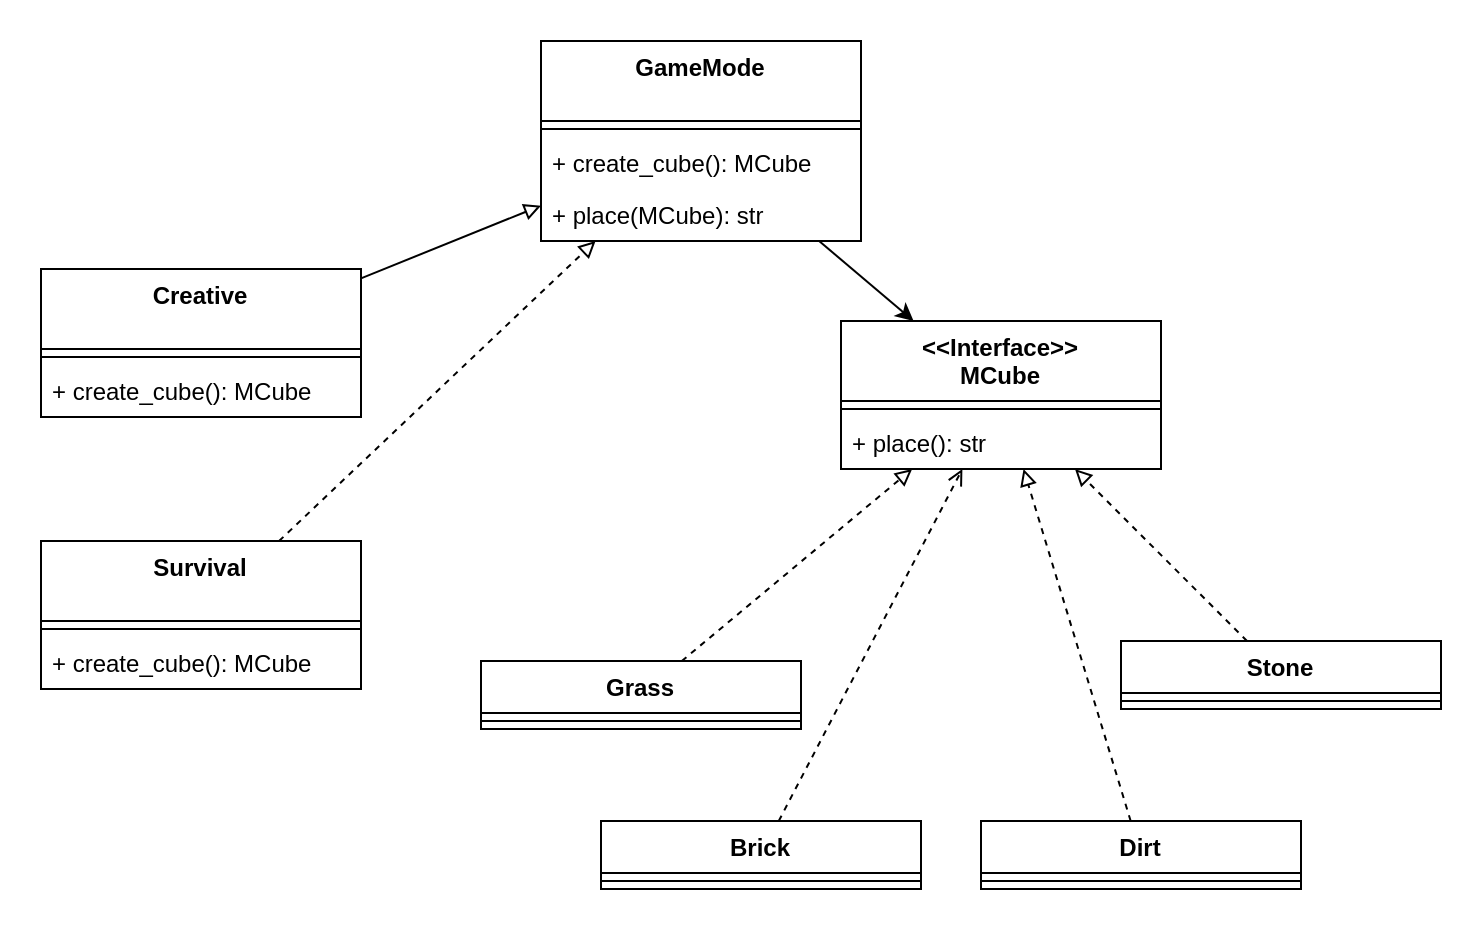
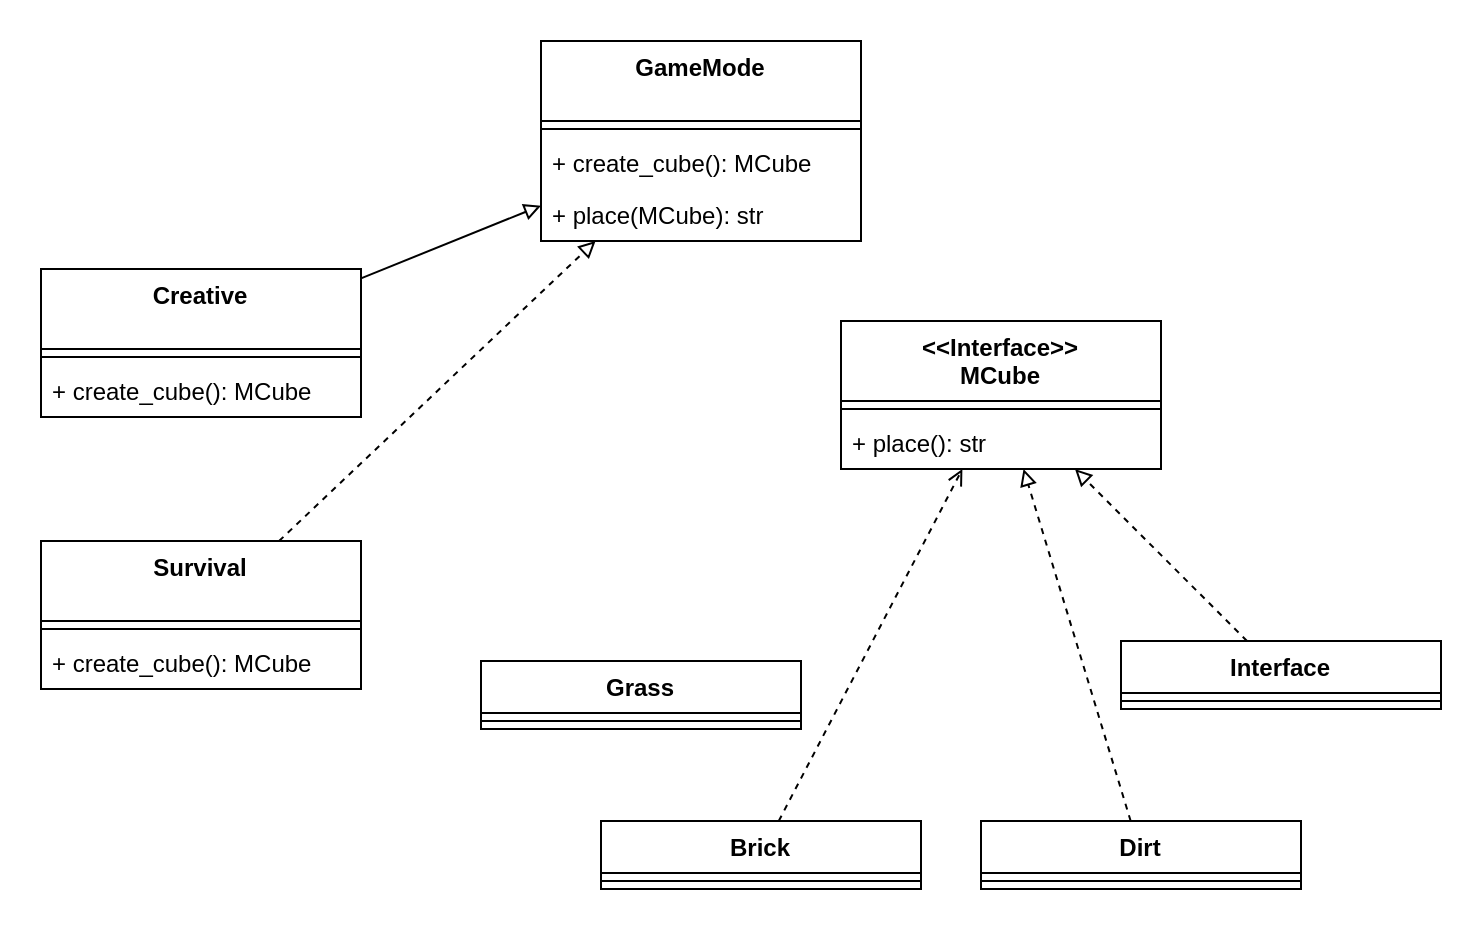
  <mxCell id="0" />
  <mxCell id="1" parent="0" />
  <mxCell id="2" value="&amp;lt;&amp;lt;Interface&amp;gt;&amp;gt;&lt;br&gt;MCube" style="swimlane;fontStyle=1;align=center;verticalAlign=top;childLayout=stackLayout;horizontal=1;startSize=40;horizontalStack=0;resizeParent=1;resizeParentMax=0;resizeLast=0;collapsible=1;marginBottom=0;whiteSpace=wrap;html=1;" vertex="1" parent="1"><mxGeometry x="420" y="160" width="160" height="74" as="geometry" /></mxCell>
  <mxCell id="3" value="" style="line;strokeWidth=1;fillColor=none;align=left;verticalAlign=middle;spacingTop=-1;spacingLeft=3;spacingRight=3;rotatable=0;labelPosition=right;points=[];portConstraint=eastwest;strokeColor=inherit;" vertex="1" parent="2"><mxGeometry y="40" width="160" height="8" as="geometry" /></mxCell>
  <mxCell id="4" value="+ place(): str" style="text;strokeColor=none;fillColor=none;align=left;verticalAlign=top;spacingLeft=4;spacingRight=4;overflow=hidden;rotatable=0;points=[[0,0.5],[1,0.5]];portConstraint=eastwest;whiteSpace=wrap;html=1;" vertex="1" parent="2"><mxGeometry y="48" width="160" height="26" as="geometry" /></mxCell>
- <mxCell id="5" style="rounded=0;orthogonalLoop=1;jettySize=auto;html=1;endArrow=block;endFill=0;dashed=1;" edge="1" parent="1" source="6" target="2"><mxGeometry relative="1" as="geometry" /></mxCell>
  <mxCell id="6" value="Grass" style="swimlane;fontStyle=1;align=center;verticalAlign=top;childLayout=stackLayout;horizontal=1;startSize=26;horizontalStack=0;resizeParent=1;resizeParentMax=0;resizeLast=0;collapsible=1;marginBottom=0;whiteSpace=wrap;html=1;" vertex="1" parent="1"><mxGeometry x="240" y="330" width="160" height="34" as="geometry" /></mxCell>
  <mxCell id="7" value="" style="line;strokeWidth=1;fillColor=none;align=left;verticalAlign=middle;spacingTop=-1;spacingLeft=3;spacingRight=3;rotatable=0;labelPosition=right;points=[];portConstraint=eastwest;strokeColor=inherit;" vertex="1" parent="6"><mxGeometry y="26" width="160" height="8" as="geometry" /></mxCell>
  <mxCell id="8" style="rounded=0;orthogonalLoop=1;jettySize=auto;html=1;endArrow=block;endFill=0;dashed=1;" edge="1" parent="1" source="9" target="2"><mxGeometry relative="1" as="geometry" /></mxCell>
- <mxCell id="9" value="Stone" style="swimlane;fontStyle=1;align=center;verticalAlign=top;childLayout=stackLayout;horizontal=1;startSize=26;horizontalStack=0;resizeParent=1;resizeParentMax=0;resizeLast=0;collapsible=1;marginBottom=0;whiteSpace=wrap;html=1;" vertex="1" parent="1"><mxGeometry x="560" y="320" width="160" height="34" as="geometry" /></mxCell>
+ <mxCell id="9" value="Interface" style="swimlane;fontStyle=1;align=center;verticalAlign=top;childLayout=stackLayout;horizontal=1;startSize=26;horizontalStack=0;resizeParent=1;resizeParentMax=0;resizeLast=0;collapsible=1;marginBottom=0;whiteSpace=wrap;html=1;" vertex="1" parent="1"><mxGeometry x="560" y="320" width="160" height="34" as="geometry" /></mxCell>
  <mxCell id="10" value="" style="line;strokeWidth=1;fillColor=none;align=left;verticalAlign=middle;spacingTop=-1;spacingLeft=3;spacingRight=3;rotatable=0;labelPosition=right;points=[];portConstraint=eastwest;strokeColor=inherit;" vertex="1" parent="9"><mxGeometry y="26" width="160" height="8" as="geometry" /></mxCell>
  <mxCell id="11" style="rounded=0;orthogonalLoop=1;jettySize=auto;html=1;endArrow=open;endFill=0;dashed=1;" edge="1" parent="1" source="12" target="2"><mxGeometry relative="1" as="geometry" /></mxCell>
  <mxCell id="12" value="Brick" style="swimlane;fontStyle=1;align=center;verticalAlign=top;childLayout=stackLayout;horizontal=1;startSize=26;horizontalStack=0;resizeParent=1;resizeParentMax=0;resizeLast=0;collapsible=1;marginBottom=0;whiteSpace=wrap;html=1;" vertex="1" parent="1"><mxGeometry x="300" y="410" width="160" height="34" as="geometry" /></mxCell>
  <mxCell id="13" value="" style="line;strokeWidth=1;fillColor=none;align=left;verticalAlign=middle;spacingTop=-1;spacingLeft=3;spacingRight=3;rotatable=0;labelPosition=right;points=[];portConstraint=eastwest;strokeColor=inherit;" vertex="1" parent="12"><mxGeometry y="26" width="160" height="8" as="geometry" /></mxCell>
  <mxCell id="14" style="rounded=0;orthogonalLoop=1;jettySize=auto;html=1;endArrow=block;endFill=0;dashed=1;" edge="1" parent="1" source="15" target="2"><mxGeometry relative="1" as="geometry" /></mxCell>
  <mxCell id="15" value="Dirt" style="swimlane;fontStyle=1;align=center;verticalAlign=top;childLayout=stackLayout;horizontal=1;startSize=26;horizontalStack=0;resizeParent=1;resizeParentMax=0;resizeLast=0;collapsible=1;marginBottom=0;whiteSpace=wrap;html=1;" vertex="1" parent="1"><mxGeometry x="490" y="410" width="160" height="34" as="geometry" /></mxCell>
  <mxCell id="16" value="" style="line;strokeWidth=1;fillColor=none;align=left;verticalAlign=middle;spacingTop=-1;spacingLeft=3;spacingRight=3;rotatable=0;labelPosition=right;points=[];portConstraint=eastwest;strokeColor=inherit;" vertex="1" parent="15"><mxGeometry y="26" width="160" height="8" as="geometry" /></mxCell>
- <mxCell id="17" style="rounded=0;orthogonalLoop=1;jettySize=auto;html=1;endArrow=classic;endFill=1;" edge="1" parent="1" source="18" target="2"><mxGeometry relative="1" as="geometry" /></mxCell>
  <mxCell id="18" value="GameMode" style="swimlane;fontStyle=1;align=center;verticalAlign=top;childLayout=stackLayout;horizontal=1;startSize=40;horizontalStack=0;resizeParent=1;resizeParentMax=0;resizeLast=0;collapsible=1;marginBottom=0;whiteSpace=wrap;html=1;" vertex="1" parent="1"><mxGeometry x="270" y="20" width="160" height="100" as="geometry" /></mxCell>
  <mxCell id="19" value="" style="line;strokeWidth=1;fillColor=none;align=left;verticalAlign=middle;spacingTop=-1;spacingLeft=3;spacingRight=3;rotatable=0;labelPosition=right;points=[];portConstraint=eastwest;strokeColor=inherit;" vertex="1" parent="18"><mxGeometry y="40" width="160" height="8" as="geometry" /></mxCell>
  <mxCell id="20" value="+ create_cube(): MCube&lt;br&gt;" style="text;strokeColor=none;fillColor=none;align=left;verticalAlign=top;spacingLeft=4;spacingRight=4;overflow=hidden;rotatable=0;points=[[0,0.5],[1,0.5]];portConstraint=eastwest;whiteSpace=wrap;html=1;" vertex="1" parent="18"><mxGeometry y="48" width="160" height="26" as="geometry" /></mxCell>
  <mxCell id="21" value="+ place(MCube): str" style="text;strokeColor=none;fillColor=none;align=left;verticalAlign=top;spacingLeft=4;spacingRight=4;overflow=hidden;rotatable=0;points=[[0,0.5],[1,0.5]];portConstraint=eastwest;whiteSpace=wrap;html=1;" vertex="1" parent="18"><mxGeometry y="74" width="160" height="26" as="geometry" /></mxCell>
  <mxCell id="22" style="rounded=0;orthogonalLoop=1;jettySize=auto;html=1;endArrow=block;endFill=0;" edge="1" parent="1" source="23" target="18"><mxGeometry relative="1" as="geometry" /></mxCell>
  <mxCell id="23" value="Creative" style="swimlane;fontStyle=1;align=center;verticalAlign=top;childLayout=stackLayout;horizontal=1;startSize=40;horizontalStack=0;resizeParent=1;resizeParentMax=0;resizeLast=0;collapsible=1;marginBottom=0;whiteSpace=wrap;html=1;" vertex="1" parent="1"><mxGeometry x="20" y="134" width="160" height="74" as="geometry" /></mxCell>
  <mxCell id="24" value="" style="line;strokeWidth=1;fillColor=none;align=left;verticalAlign=middle;spacingTop=-1;spacingLeft=3;spacingRight=3;rotatable=0;labelPosition=right;points=[];portConstraint=eastwest;strokeColor=inherit;" vertex="1" parent="23"><mxGeometry y="40" width="160" height="8" as="geometry" /></mxCell>
  <mxCell id="25" value="+ create_cube(): MCube" style="text;strokeColor=none;fillColor=none;align=left;verticalAlign=top;spacingLeft=4;spacingRight=4;overflow=hidden;rotatable=0;points=[[0,0.5],[1,0.5]];portConstraint=eastwest;whiteSpace=wrap;html=1;" vertex="1" parent="23"><mxGeometry y="48" width="160" height="26" as="geometry" /></mxCell>
  <mxCell id="26" style="rounded=0;orthogonalLoop=1;jettySize=auto;html=1;endArrow=block;endFill=0;dashed=1;" edge="1" parent="1" source="27" target="18"><mxGeometry relative="1" as="geometry" /></mxCell>
  <mxCell id="27" value="Survival" style="swimlane;fontStyle=1;align=center;verticalAlign=top;childLayout=stackLayout;horizontal=1;startSize=40;horizontalStack=0;resizeParent=1;resizeParentMax=0;resizeLast=0;collapsible=1;marginBottom=0;whiteSpace=wrap;html=1;" vertex="1" parent="1"><mxGeometry x="20" y="270" width="160" height="74" as="geometry" /></mxCell>
  <mxCell id="28" value="" style="line;strokeWidth=1;fillColor=none;align=left;verticalAlign=middle;spacingTop=-1;spacingLeft=3;spacingRight=3;rotatable=0;labelPosition=right;points=[];portConstraint=eastwest;strokeColor=inherit;" vertex="1" parent="27"><mxGeometry y="40" width="160" height="8" as="geometry" /></mxCell>
  <mxCell id="29" value="+ create_cube(): MCube" style="text;strokeColor=none;fillColor=none;align=left;verticalAlign=top;spacingLeft=4;spacingRight=4;overflow=hidden;rotatable=0;points=[[0,0.5],[1,0.5]];portConstraint=eastwest;whiteSpace=wrap;html=1;" vertex="1" parent="27"><mxGeometry y="48" width="160" height="26" as="geometry" /></mxCell>
